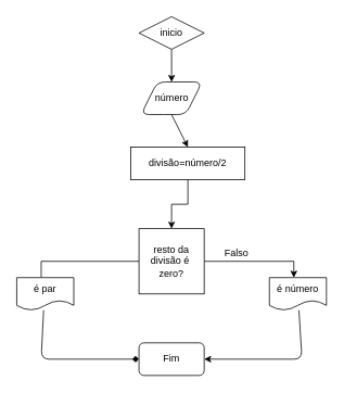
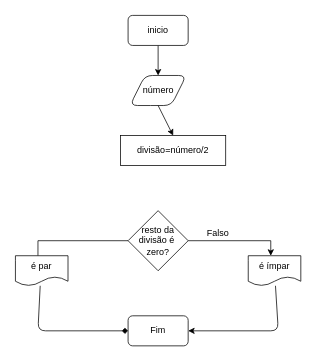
  <mxCell id="0" />
  <mxCell id="1" parent="0" />
  <mxCell id="2" value="" style="edgeStyle=orthogonalEdgeStyle;rounded=0;orthogonalLoop=1;jettySize=auto;html=1;" edge="1" parent="1" source="3" target="4"><mxGeometry relative="1" as="geometry" /></mxCell>
- <mxCell id="3" value="inicio" style="rhombus;whiteSpace=wrap;html=1;" vertex="1" parent="1"><mxGeometry x="170" y="20" width="80" height="40" as="geometry" /></mxCell>
+ <mxCell id="3" value="inicio" style="rounded=1;whiteSpace=wrap;html=1;" vertex="1" parent="1"><mxGeometry x="170" y="20" width="80" height="40" as="geometry" /></mxCell>
  <mxCell id="4" value="número" style="shape=parallelogram;perimeter=parallelogramPerimeter;whiteSpace=wrap;html=1;fixedSize=1;rounded=1;" vertex="1" parent="1"><mxGeometry x="172.5" y="100" width="75" height="40" as="geometry" /></mxCell>
- <mxCell id="5" value="" style="edgeStyle=orthogonalEdgeStyle;rounded=0;orthogonalLoop=1;jettySize=auto;html=1;" edge="1" parent="1" source="6" target="9"><mxGeometry relative="1" as="geometry" /></mxCell>
  <mxCell id="6" value="divisão=número/2" style="rounded=0;whiteSpace=wrap;html=1;" vertex="1" parent="1"><mxGeometry x="160" y="180" width="140" height="40" as="geometry" /></mxCell>
  <mxCell id="7" value="" style="edgeStyle=orthogonalEdgeStyle;rounded=0;orthogonalLoop=1;jettySize=auto;html=1;" edge="1" parent="1" source="9" target="10"><mxGeometry relative="1" as="geometry"><Array as="points"><mxPoint x="360" y="320" /></Array></mxGeometry></mxCell>
  <mxCell id="8" value="" style="edgeStyle=orthogonalEdgeStyle;rounded=0;orthogonalLoop=1;jettySize=auto;html=1;endArrow=none;" edge="1" parent="1" source="9" target="12"><mxGeometry relative="1" as="geometry"><Array as="points"><mxPoint x="50" y="320" /></Array></mxGeometry></mxCell>
- <mxCell id="9" value="resto da divisão é&amp;nbsp;&lt;br&gt;zero?" style="whiteSpace=wrap;html=1;rounded=0;" vertex="1" parent="1"><mxGeometry x="170" y="280" width="80" height="80" as="geometry" /></mxCell>
- <mxCell id="10" value="é número" style="shape=document;whiteSpace=wrap;html=1;boundedLbl=1;rounded=0;" vertex="1" parent="1"><mxGeometry x="330" y="340" width="70" height="40" as="geometry" /></mxCell>
+ <mxCell id="9" value="resto da divisão é&amp;nbsp;&lt;br&gt;zero?" style="rhombus;whiteSpace=wrap;html=1;rounded=0;" vertex="1" parent="1"><mxGeometry x="170" y="280" width="80" height="80" as="geometry" /></mxCell>
+ <mxCell id="10" value="é ímpar" style="shape=document;whiteSpace=wrap;html=1;boundedLbl=1;rounded=0;" vertex="1" parent="1"><mxGeometry x="330" y="340" width="70" height="40" as="geometry" /></mxCell>
  <mxCell id="11" value="Falso" style="text;html=1;strokeColor=none;fillColor=none;align=center;verticalAlign=middle;whiteSpace=wrap;rounded=0;" vertex="1" parent="1"><mxGeometry x="270" y="300" width="40" height="20" as="geometry" /></mxCell>
  <mxCell id="12" value="é par" style="shape=document;whiteSpace=wrap;html=1;boundedLbl=1;rounded=0;" vertex="1" parent="1"><mxGeometry x="20" y="340" width="70" height="40" as="geometry" /></mxCell>
  <mxCell id="13" value="Fim" style="rounded=1;whiteSpace=wrap;html=1;" vertex="1" parent="1"><mxGeometry x="170" y="420" width="80" height="40" as="geometry" /></mxCell>
  <mxCell id="14" value="" style="endArrow=diamond;html=1;entryX=0;entryY=0.5;entryDx=0;entryDy=0;exitX=0.471;exitY=1;exitDx=0;exitDy=0;exitPerimeter=0;" edge="1" parent="1" source="12" target="13"><mxGeometry width="50" height="50" relative="1" as="geometry"><mxPoint x="200" y="340" as="sourcePoint" /><mxPoint x="250" y="290" as="targetPoint" /><Array as="points"><mxPoint x="50" y="440" /></Array></mxGeometry></mxCell>
  <mxCell id="15" value="" style="endArrow=classic;html=1;entryX=1;entryY=0.5;entryDx=0;entryDy=0;" edge="1" parent="1" source="10" target="13"><mxGeometry width="50" height="50" relative="1" as="geometry"><mxPoint x="62.97" y="390" as="sourcePoint" /><mxPoint x="180" y="450" as="targetPoint" /><Array as="points"><mxPoint x="370" y="440" /></Array></mxGeometry></mxCell>
  <mxCell id="16" value="" style="endArrow=classic;html=1;entryX=0.5;entryY=0;entryDx=0;entryDy=0;exitX=0.5;exitY=1;exitDx=0;exitDy=0;" edge="1" parent="1" source="4" target="6"><mxGeometry width="50" height="50" relative="1" as="geometry"><mxPoint x="200" y="240" as="sourcePoint" /><mxPoint x="250" y="190" as="targetPoint" /></mxGeometry></mxCell>
